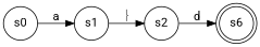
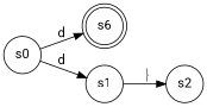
  digraph {
    fontname=Roboto
    rankdir=LR
    node [fontname=Roboto shape=circle]
    edge [fontname=Roboto]
    n1 [label=s6 shape=doublecircle]
    s0
    s1
    s2
-   s0 -> s1 [label=a]
+   s0 -> s1 [label=d]
    s1 -> s2 [label=""]
-   s2 -> n1 [label=d]
+   s0 -> n1 [label=d]
  }
